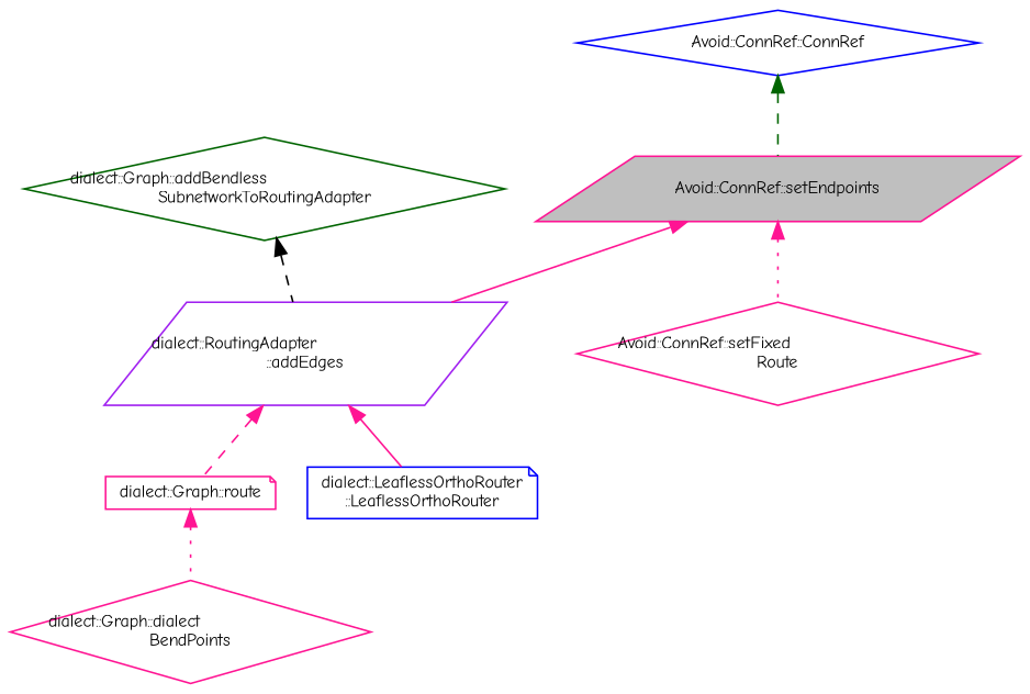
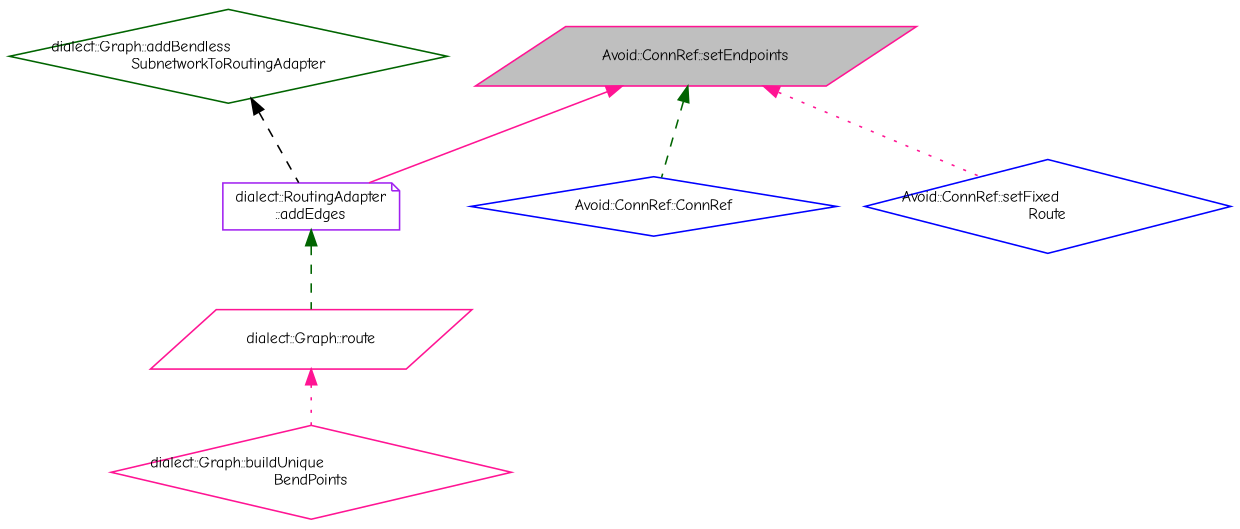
  digraph {
    fontname="Comic Neue"
    rankdir=TB
    node [color=deeppink fillcolor=white fontname="Comic Neue" fontsize=10 shape=diamond style=filled]
    edge [color=deeppink dir=back fontname="Comic Neue" fontsize=10 labelfontname=Helvetica labelfontsize=10 style=dashed]
    n1 [fillcolor=grey75 fontcolor=black height=0.2 label="Avoid::ConnRef::setEndpoints" shape=parallelogram width=0.4]
-   n2 [color=purple height=0.2 label="dialect::RoutingAdapter\l::addEdges" shape=parallelogram width=0.4]
+   n2 [color=purple height=0.2 label="dialect::RoutingAdapter\l::addEdges" shape=note width=0.4]
    n3 [color=blue height=0.2 label="Avoid::ConnRef::ConnRef" width=0.4]
-   n4 [height=0.2 label="Avoid::ConnRef::setFixed\lRoute" width=0.4]
-   n5 [height=0.2 label="dialect::Graph::route" shape=note width=0.4]
-   n6 [color=blue height=0.2 label="dialect::LeaflessOrthoRouter\l::LeaflessOrthoRouter" shape=note width=0.4]
-   n7 [height=0.2 label="dialect::Graph::dialect\lBendPoints" width=0.4]
+   n4 [color=blue height=0.2 label="Avoid::ConnRef::setFixed\lRoute" width=0.4]
+   n5 [height=0.2 label="dialect::Graph::route" shape=parallelogram width=0.4]
+   n7 [height=0.2 label="dialect::Graph::buildUnique\lBendPoints" width=0.4]
    n8 [color=darkgreen height=0.2 label="dialect::Graph::addBendless\lSubnetworkToRoutingAdapter" width=0.4]
    n1 -> n2 [style=solid]
-   n3 -> n1 [color=darkgreen]
+   n1 -> n3 [color=darkgreen]
    n1 -> n4 [style=dotted]
-   n2 -> n5
-   n2 -> n6 [style=solid]
+   n2 -> n5 [color=darkgreen]
    n5 -> n7 [style=dotted]
    n8 -> n2 [color=black]
  }
